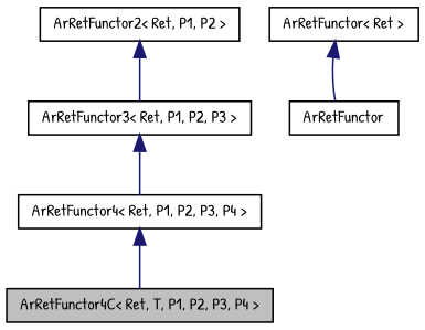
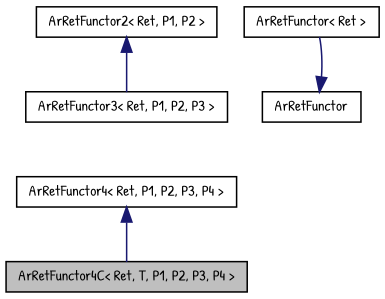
  digraph {
    fontname="Patrick Hand"
    node [color=black fillcolor=white fontname="Patrick Hand" fontsize=10 shape=record style=filled]
    edge [color=midnightblue dir=back fontname="Patrick Hand" fontsize=10 labelfontname=FreeSans labelfontsize=10 style=solid]
    n1 [fillcolor=grey75 fontcolor=black height=0.2 label="ArRetFunctor4C\< Ret, T, P1, P2, P3, P4 \>" width=0.4]
    n2 [height=0.2 label="ArRetFunctor4\< Ret, P1, P2, P3, P4 \>" width=0.4]
    n3 [height=0.2 label="ArRetFunctor3\< Ret, P1, P2, P3 \>" width=0.4]
    n4 [height=0.2 label="ArRetFunctor2\< Ret, P1, P2 \>" width=0.4]
    n5 [height=0.2 label="ArRetFunctor\< Ret \>" width=0.4]
    n6 [height=0.2 label=ArRetFunctor width=0.4]
    n2 -> n1
-   n3 -> n2
    n4 -> n3
-   n5 -> n6
+   n6 -> n5
  }
